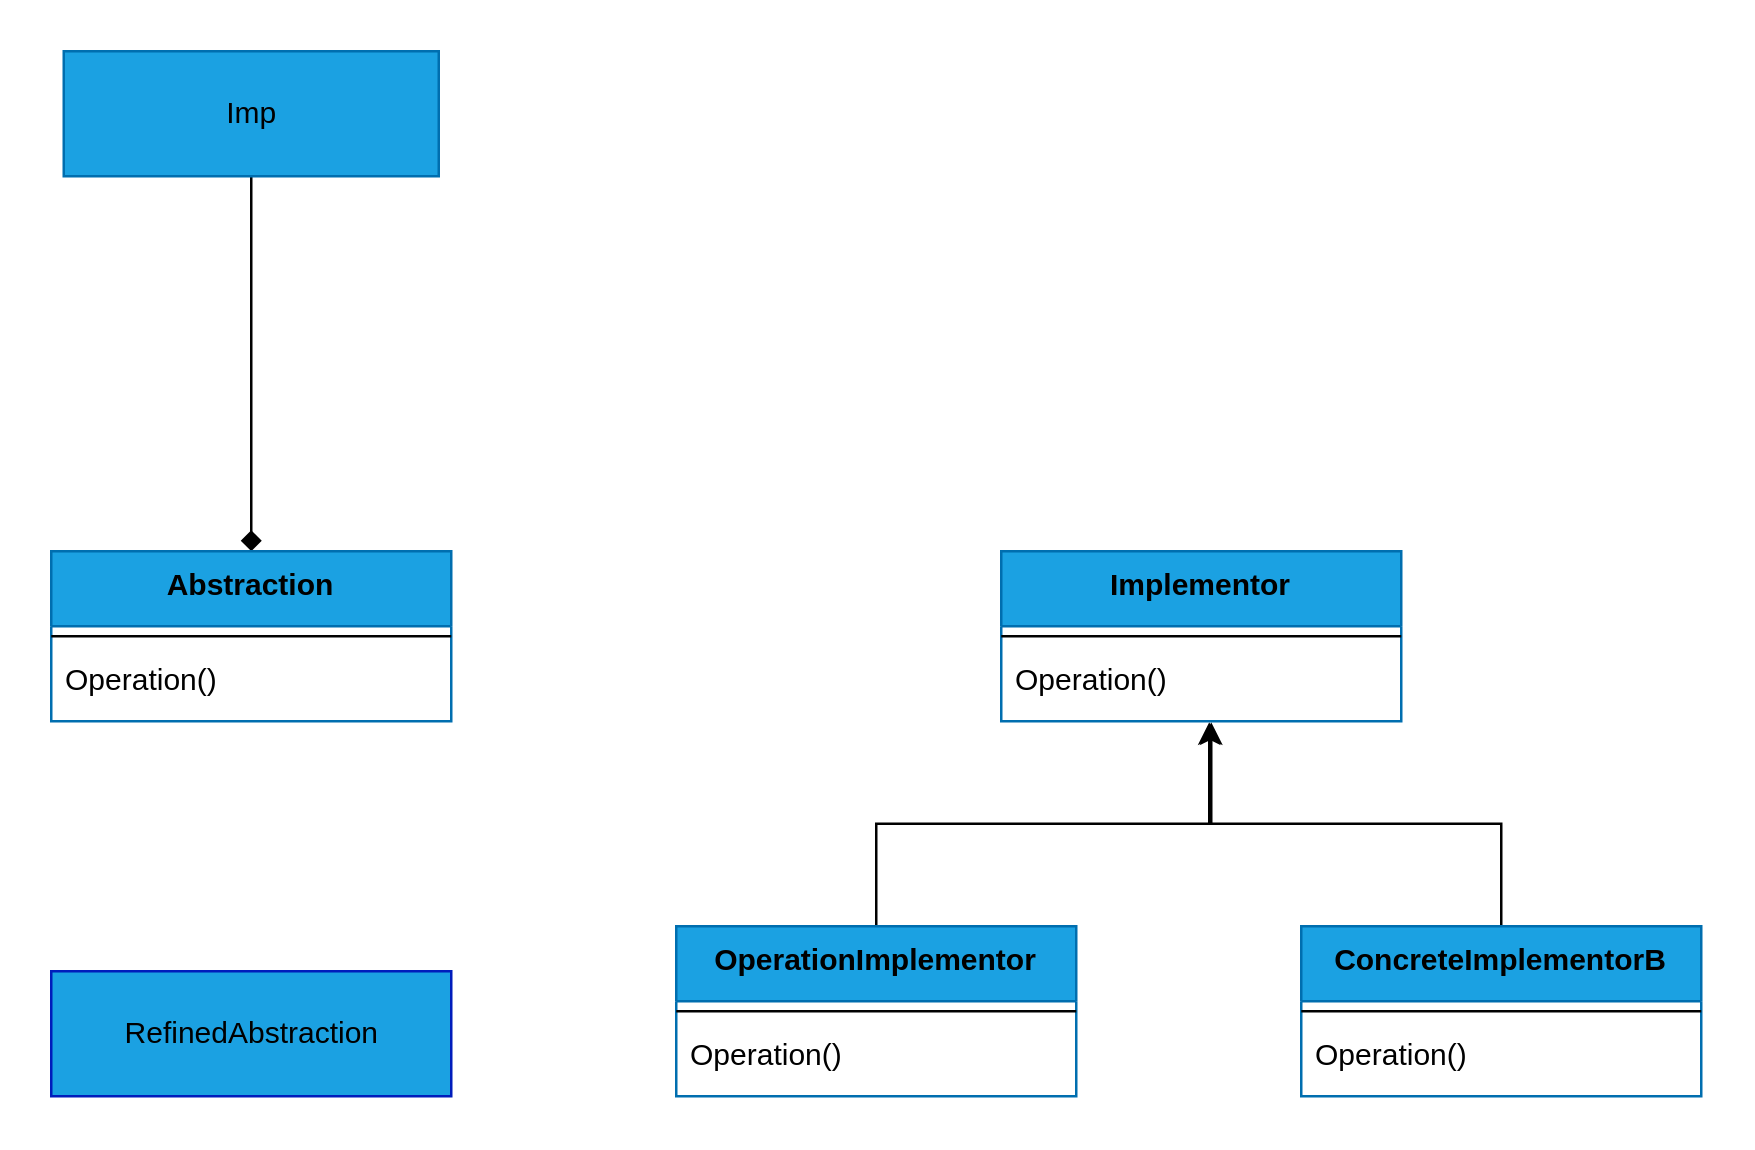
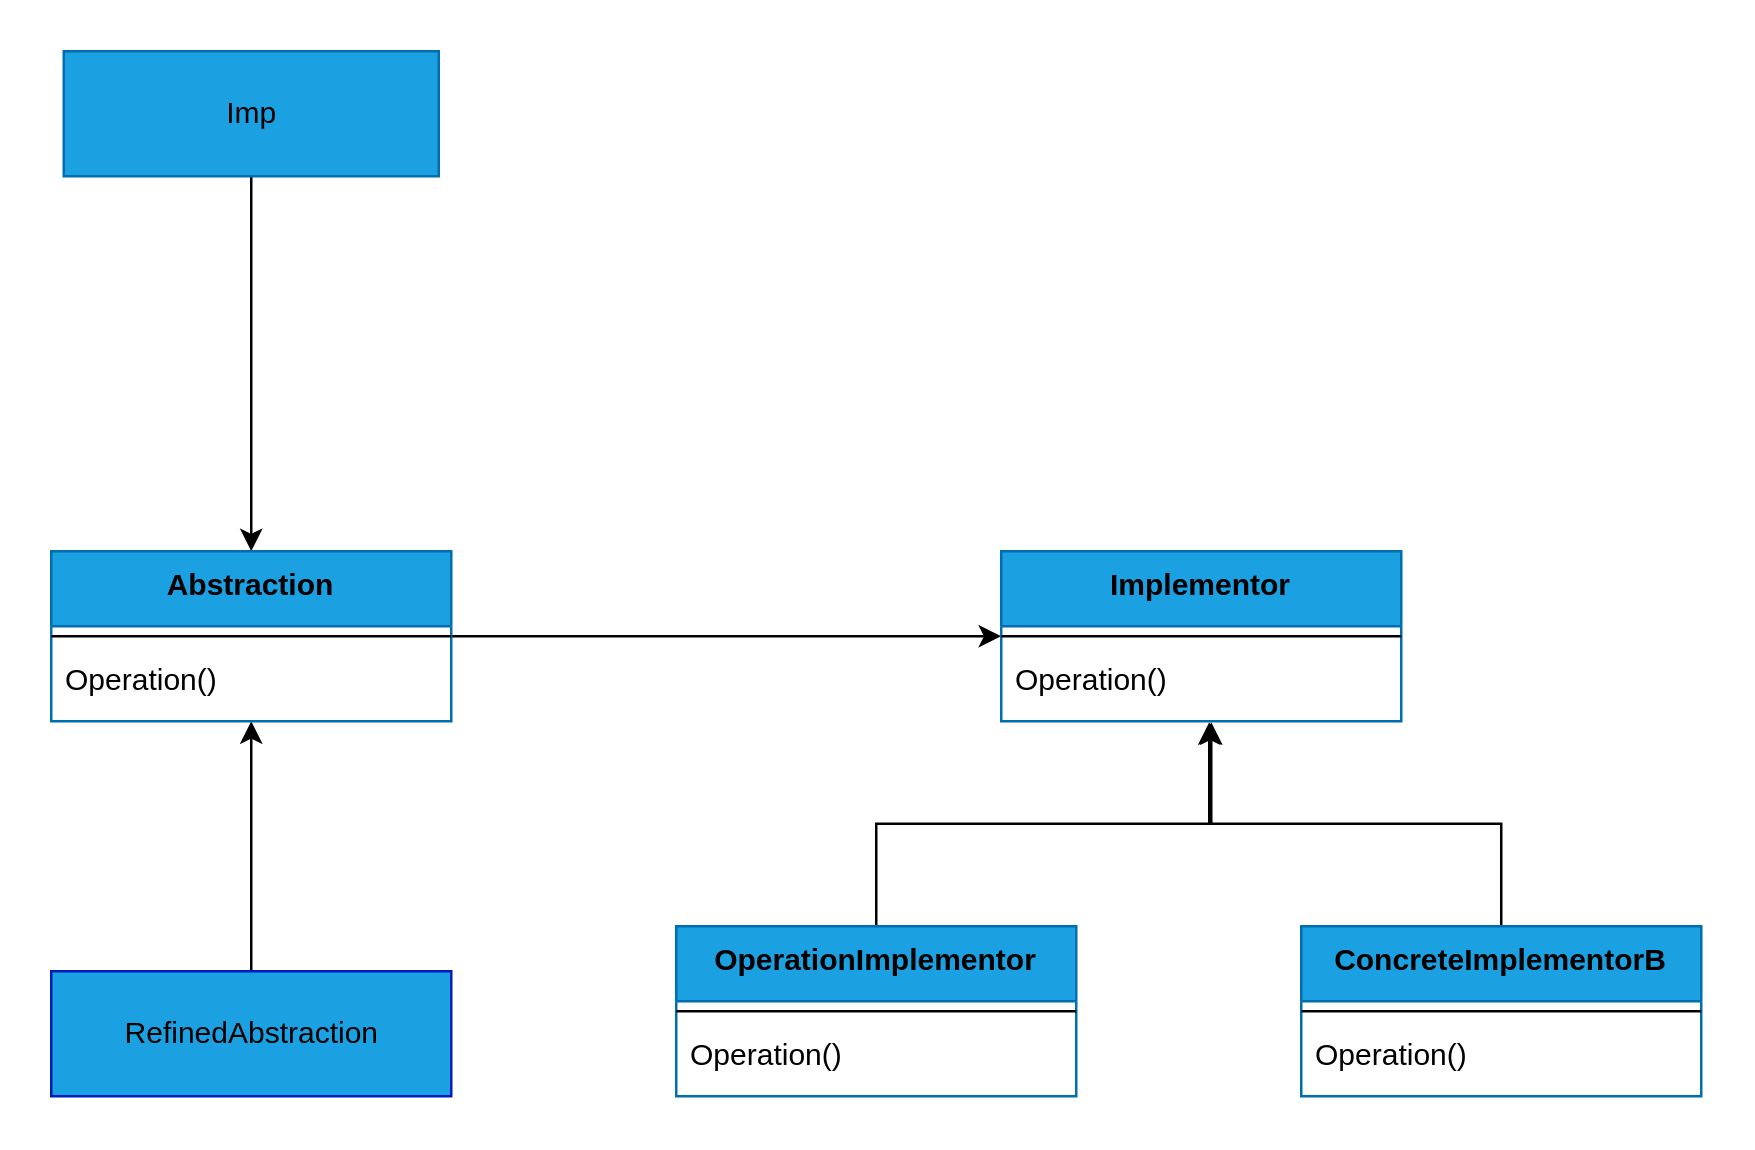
  <mxCell id="0" />
  <mxCell id="1" parent="0" />
- <mxCell id="2" style="edgeStyle=orthogonalEdgeStyle;rounded=0;orthogonalLoop=1;jettySize=auto;html=1;entryX=0.5;entryY=0;entryDx=0;entryDy=0;fontColor=#000000;endArrow=diamond;" edge="1" parent="1" source="3" target="9"><mxGeometry relative="1" as="geometry" /></mxCell>
+ <mxCell id="2" style="edgeStyle=orthogonalEdgeStyle;rounded=0;orthogonalLoop=1;jettySize=auto;html=1;entryX=0.5;entryY=0;entryDx=0;entryDy=0;fontColor=#000000;" edge="1" parent="1" source="3" target="9"><mxGeometry relative="1" as="geometry" /></mxCell>
  <mxCell id="3" value="Imp" style="html=1;fillColor=#1ba1e2;strokeColor=#006EAF;fontColor=#000000;" vertex="1" parent="1"><mxGeometry x="25" y="20" width="150" height="50" as="geometry" /></mxCell>
+ <mxCell id="4" style="edgeStyle=orthogonalEdgeStyle;rounded=0;orthogonalLoop=1;jettySize=auto;html=1;entryX=0;entryY=0.5;entryDx=0;entryDy=0;fontColor=#000000;" edge="1" parent="1" source="9" target="12"><mxGeometry relative="1" as="geometry" /></mxCell>
+ <mxCell id="5" style="edgeStyle=orthogonalEdgeStyle;rounded=0;orthogonalLoop=1;jettySize=auto;html=1;fontColor=#000000;" edge="1" parent="1" source="6" target="9"><mxGeometry relative="1" as="geometry" /></mxCell>
  <mxCell id="6" value="RefinedAbstraction" style="html=1;fillColor=#1ba1e2;strokeColor=#001DBC;fontColor=#000000;" vertex="1" parent="1"><mxGeometry x="20" y="388" width="160" height="50" as="geometry" /></mxCell>
  <mxCell id="7" style="edgeStyle=orthogonalEdgeStyle;rounded=0;orthogonalLoop=1;jettySize=auto;html=1;entryX=0.525;entryY=1.013;entryDx=0;entryDy=0;entryPerimeter=0;fontColor=#000000;" edge="1" parent="1" source="15" target="14"><mxGeometry relative="1" as="geometry" /></mxCell>
  <mxCell id="8" style="edgeStyle=orthogonalEdgeStyle;rounded=0;orthogonalLoop=1;jettySize=auto;html=1;entryX=0.52;entryY=1.013;entryDx=0;entryDy=0;entryPerimeter=0;fontColor=#000000;" edge="1" parent="1" source="18" target="14"><mxGeometry relative="1" as="geometry" /></mxCell>
  <mxCell id="9" value="Abstraction" style="swimlane;fontStyle=1;align=center;verticalAlign=top;childLayout=stackLayout;horizontal=1;startSize=30;horizontalStack=0;resizeParent=1;resizeParentMax=0;resizeLast=0;collapsible=1;marginBottom=0;fillColor=#1ba1e2;strokeColor=#006EAF;fontColor=#000000;" vertex="1" parent="1"><mxGeometry x="20" y="220" width="160" height="68" as="geometry" /></mxCell>
  <mxCell id="10" value="" style="line;strokeWidth=1;fillColor=none;align=left;verticalAlign=middle;spacingTop=-1;spacingLeft=3;spacingRight=3;rotatable=0;labelPosition=right;points=[];portConstraint=eastwest;fontColor=#000000;" vertex="1" parent="9"><mxGeometry y="30" width="160" height="8" as="geometry" /></mxCell>
  <mxCell id="11" value="Operation()" style="text;strokeColor=none;fillColor=none;align=left;verticalAlign=top;spacingLeft=4;spacingRight=4;overflow=hidden;rotatable=0;points=[[0,0.5],[1,0.5]];portConstraint=eastwest;fontColor=#000000;" vertex="1" parent="9"><mxGeometry y="38" width="160" height="30" as="geometry" /></mxCell>
  <mxCell id="12" value="Implementor" style="swimlane;fontStyle=1;align=center;verticalAlign=top;childLayout=stackLayout;horizontal=1;startSize=30;horizontalStack=0;resizeParent=1;resizeParentMax=0;resizeLast=0;collapsible=1;marginBottom=0;fillColor=#1ba1e2;strokeColor=#006EAF;fontColor=#000000;" vertex="1" parent="1"><mxGeometry x="400" y="220" width="160" height="68" as="geometry" /></mxCell>
  <mxCell id="13" value="" style="line;strokeWidth=1;fillColor=none;align=left;verticalAlign=middle;spacingTop=-1;spacingLeft=3;spacingRight=3;rotatable=0;labelPosition=right;points=[];portConstraint=eastwest;fontColor=#000000;" vertex="1" parent="12"><mxGeometry y="30" width="160" height="8" as="geometry" /></mxCell>
  <mxCell id="14" value="Operation()" style="text;strokeColor=none;fillColor=none;align=left;verticalAlign=top;spacingLeft=4;spacingRight=4;overflow=hidden;rotatable=0;points=[[0,0.5],[1,0.5]];portConstraint=eastwest;fontColor=#000000;" vertex="1" parent="12"><mxGeometry y="38" width="160" height="30" as="geometry" /></mxCell>
  <mxCell id="15" value="OperationImplementor" style="swimlane;fontStyle=1;align=center;verticalAlign=top;childLayout=stackLayout;horizontal=1;startSize=30;horizontalStack=0;resizeParent=1;resizeParentMax=0;resizeLast=0;collapsible=1;marginBottom=0;fillColor=#1ba1e2;strokeColor=#006EAF;fontColor=#000000;" vertex="1" parent="1"><mxGeometry x="270" y="370" width="160" height="68" as="geometry" /></mxCell>
  <mxCell id="16" value="" style="line;strokeWidth=1;fillColor=none;align=left;verticalAlign=middle;spacingTop=-1;spacingLeft=3;spacingRight=3;rotatable=0;labelPosition=right;points=[];portConstraint=eastwest;fontColor=#000000;" vertex="1" parent="15"><mxGeometry y="30" width="160" height="8" as="geometry" /></mxCell>
  <mxCell id="17" value="Operation()" style="text;strokeColor=none;fillColor=none;align=left;verticalAlign=top;spacingLeft=4;spacingRight=4;overflow=hidden;rotatable=0;points=[[0,0.5],[1,0.5]];portConstraint=eastwest;fontColor=#000000;" vertex="1" parent="15"><mxGeometry y="38" width="160" height="30" as="geometry" /></mxCell>
  <mxCell id="18" value="ConcreteImplementorB" style="swimlane;fontStyle=1;align=center;verticalAlign=top;childLayout=stackLayout;horizontal=1;startSize=30;horizontalStack=0;resizeParent=1;resizeParentMax=0;resizeLast=0;collapsible=1;marginBottom=0;fillColor=#1ba1e2;strokeColor=#006EAF;fontColor=#000000;" vertex="1" parent="1"><mxGeometry x="520" y="370" width="160" height="68" as="geometry" /></mxCell>
  <mxCell id="19" value="" style="line;strokeWidth=1;fillColor=none;align=left;verticalAlign=middle;spacingTop=-1;spacingLeft=3;spacingRight=3;rotatable=0;labelPosition=right;points=[];portConstraint=eastwest;fontColor=#000000;" vertex="1" parent="18"><mxGeometry y="30" width="160" height="8" as="geometry" /></mxCell>
  <mxCell id="20" value="Operation()" style="text;strokeColor=none;fillColor=none;align=left;verticalAlign=top;spacingLeft=4;spacingRight=4;overflow=hidden;rotatable=0;points=[[0,0.5],[1,0.5]];portConstraint=eastwest;fontColor=#000000;" vertex="1" parent="18"><mxGeometry y="38" width="160" height="30" as="geometry" /></mxCell>
